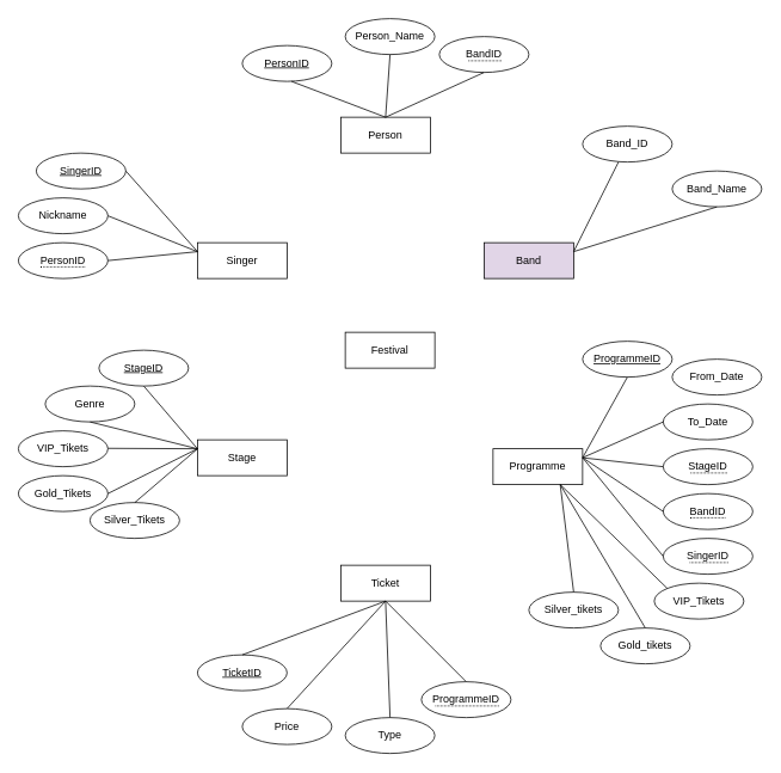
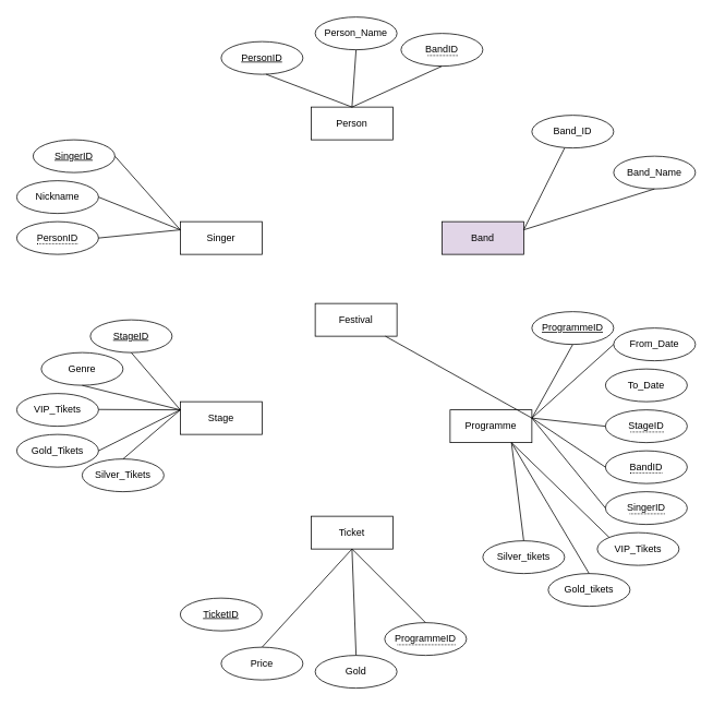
  <mxCell id="0" />
  <mxCell id="1" parent="0" />
  <mxCell id="2" value="Band" style="whiteSpace=wrap;html=1;align=center;fillColor=#e1d5e7;" vertex="1" parent="1"><mxGeometry x="540" y="270" width="100" height="40" as="geometry" /></mxCell>
  <mxCell id="3" value="Singer" style="whiteSpace=wrap;html=1;align=center;" vertex="1" parent="1"><mxGeometry x="220" y="270" width="100" height="40" as="geometry" /></mxCell>
  <mxCell id="4" value="Person" style="whiteSpace=wrap;html=1;align=center;" vertex="1" parent="1"><mxGeometry x="380" y="130" width="100" height="40" as="geometry" /></mxCell>
  <mxCell id="5" value="Festival" style="whiteSpace=wrap;html=1;align=center;" vertex="1" parent="1"><mxGeometry x="385" y="370" width="100" height="40" as="geometry" /></mxCell>
  <mxCell id="6" value="Stage" style="whiteSpace=wrap;html=1;align=center;" vertex="1" parent="1"><mxGeometry x="220" y="490" width="100" height="40" as="geometry" /></mxCell>
  <mxCell id="7" value="Ticket" style="whiteSpace=wrap;html=1;align=center;" vertex="1" parent="1"><mxGeometry x="380" y="630" width="100" height="40" as="geometry" /></mxCell>
  <mxCell id="8" value="PersonID" style="ellipse;whiteSpace=wrap;html=1;align=center;fontStyle=4;" vertex="1" parent="1"><mxGeometry x="270" y="50" width="100" height="40" as="geometry" /></mxCell>
  <mxCell id="9" value="Person_Name" style="ellipse;whiteSpace=wrap;html=1;align=center;" vertex="1" parent="1"><mxGeometry x="385" y="20" width="100" height="40" as="geometry" /></mxCell>
  <mxCell id="10" value="SingerID" style="ellipse;whiteSpace=wrap;html=1;align=center;fontStyle=4;" vertex="1" parent="1"><mxGeometry x="40" y="170" width="100" height="40" as="geometry" /></mxCell>
  <mxCell id="11" value="Band_ID" style="ellipse;whiteSpace=wrap;html=1;align=center;" vertex="1" parent="1"><mxGeometry x="650" y="140" width="100" height="40" as="geometry" /></mxCell>
  <mxCell id="12" value="Genre" style="ellipse;whiteSpace=wrap;html=1;align=center;" vertex="1" parent="1"><mxGeometry x="50" y="430" width="100" height="40" as="geometry" /></mxCell>
  <mxCell id="13" value="StageID" style="ellipse;whiteSpace=wrap;html=1;align=center;fontStyle=4;" vertex="1" parent="1"><mxGeometry x="110" y="390" width="100" height="40" as="geometry" /></mxCell>
  <mxCell id="14" value="TicketID" style="ellipse;whiteSpace=wrap;html=1;align=center;fontStyle=4;" vertex="1" parent="1"><mxGeometry x="220" y="730" width="100" height="40" as="geometry" /></mxCell>
  <mxCell id="15" value="Price" style="ellipse;whiteSpace=wrap;html=1;align=center;" vertex="1" parent="1"><mxGeometry x="270" y="790" width="100" height="40" as="geometry" /></mxCell>
  <mxCell id="16" value="" style="endArrow=none;html=1;rounded=0;exitX=1;exitY=0.25;exitDx=0;exitDy=0;" edge="1" parent="1" source="2"><mxGeometry relative="1" as="geometry"><mxPoint x="530" y="180" as="sourcePoint" /><mxPoint x="690" y="180" as="targetPoint" /></mxGeometry></mxCell>
  <mxCell id="17" value="" style="endArrow=none;html=1;rounded=0;exitX=1;exitY=0.5;exitDx=0;exitDy=0;entryX=0;entryY=0.25;entryDx=0;entryDy=0;" edge="1" parent="1" source="10" target="3"><mxGeometry relative="1" as="geometry"><mxPoint x="160" y="180" as="sourcePoint" /><mxPoint x="180" y="260" as="targetPoint" /><Array as="points" /></mxGeometry></mxCell>
  <mxCell id="18" value="" style="endArrow=none;html=1;rounded=0;exitX=0.5;exitY=0;exitDx=0;exitDy=0;entryX=0.5;entryY=1;entryDx=0;entryDy=0;" edge="1" parent="1" source="4" target="9"><mxGeometry relative="1" as="geometry"><mxPoint x="355" y="90" as="sourcePoint" /><mxPoint x="515" y="90" as="targetPoint" /></mxGeometry></mxCell>
  <mxCell id="19" value="" style="endArrow=none;html=1;rounded=0;entryX=0.5;entryY=0;entryDx=0;entryDy=0;" edge="1" parent="1" target="4"><mxGeometry relative="1" as="geometry"><mxPoint x="325" y="90" as="sourcePoint" /><mxPoint x="485" y="90" as="targetPoint" /></mxGeometry></mxCell>
  <mxCell id="20" value="" style="endArrow=none;html=1;rounded=0;exitX=0.5;exitY=1;exitDx=0;exitDy=0;entryX=0;entryY=0.25;entryDx=0;entryDy=0;" edge="1" parent="1" source="12" target="6"><mxGeometry relative="1" as="geometry"><mxPoint x="260" y="509.5" as="sourcePoint" /><mxPoint x="320" y="530" as="targetPoint" /></mxGeometry></mxCell>
  <mxCell id="21" value="" style="endArrow=none;html=1;rounded=0;entryX=0;entryY=0.25;entryDx=0;entryDy=0;exitX=0.5;exitY=1;exitDx=0;exitDy=0;" edge="1" parent="1" source="13" target="6"><mxGeometry relative="1" as="geometry"><mxPoint x="260" y="439.5" as="sourcePoint" /><mxPoint x="320" y="400" as="targetPoint" /></mxGeometry></mxCell>
- <mxCell id="22" value="" style="endArrow=none;html=1;rounded=0;entryX=0.5;entryY=1;entryDx=0;entryDy=0;exitX=0.5;exitY=0;exitDx=0;exitDy=0;" edge="1" parent="1" source="14" target="7"><mxGeometry relative="1" as="geometry"><mxPoint x="330" y="750" as="sourcePoint" /><mxPoint x="490" y="750" as="targetPoint" /></mxGeometry></mxCell>
  <mxCell id="23" value="" style="endArrow=none;html=1;rounded=0;entryX=0.5;entryY=1;entryDx=0;entryDy=0;exitX=0.5;exitY=0;exitDx=0;exitDy=0;" edge="1" parent="1" source="15" target="7"><mxGeometry relative="1" as="geometry"><mxPoint x="435" y="810" as="sourcePoint" /><mxPoint x="595" y="810" as="targetPoint" /></mxGeometry></mxCell>
  <mxCell id="24" value="Nickname" style="ellipse;whiteSpace=wrap;html=1;align=center;" vertex="1" parent="1"><mxGeometry x="20" y="220" width="100" height="40" as="geometry" /></mxCell>
  <mxCell id="25" value="" style="endArrow=none;html=1;rounded=0;exitX=1;exitY=0.5;exitDx=0;exitDy=0;entryX=0;entryY=0.25;entryDx=0;entryDy=0;" edge="1" parent="1" source="24" target="3"><mxGeometry relative="1" as="geometry"><mxPoint x="20" y="269.5" as="sourcePoint" /><mxPoint x="180" y="269.5" as="targetPoint" /></mxGeometry></mxCell>
  <mxCell id="26" value="&lt;span style=&quot;border-bottom: 1px dotted&quot;&gt;PersonID&lt;/span&gt;" style="ellipse;whiteSpace=wrap;html=1;align=center;" vertex="1" parent="1"><mxGeometry x="20" y="270" width="100" height="40" as="geometry" /></mxCell>
  <mxCell id="27" value="" style="endArrow=none;html=1;rounded=0;exitX=1;exitY=0.5;exitDx=0;exitDy=0;entryX=0;entryY=0.25;entryDx=0;entryDy=0;" edge="1" parent="1" source="26" target="3"><mxGeometry relative="1" as="geometry"><mxPoint x="130" y="300" as="sourcePoint" /><mxPoint x="180" y="260" as="targetPoint" /></mxGeometry></mxCell>
  <mxCell id="28" value="Band_Name" style="ellipse;whiteSpace=wrap;html=1;align=center;" vertex="1" parent="1"><mxGeometry x="750" y="190" width="100" height="40" as="geometry" /></mxCell>
  <mxCell id="29" value="" style="endArrow=none;html=1;rounded=0;entryX=0.5;entryY=1;entryDx=0;entryDy=0;exitX=1;exitY=0.25;exitDx=0;exitDy=0;" edge="1" parent="1" source="2" target="28"><mxGeometry relative="1" as="geometry"><mxPoint x="670" y="260" as="sourcePoint" /><mxPoint x="830" y="260" as="targetPoint" /></mxGeometry></mxCell>
  <mxCell id="30" value="&lt;span style=&quot;border-bottom: 1px dotted&quot;&gt;BandID&lt;/span&gt;" style="ellipse;whiteSpace=wrap;html=1;align=center;" vertex="1" parent="1"><mxGeometry x="490" y="40" width="100" height="40" as="geometry" /></mxCell>
  <mxCell id="31" value="" style="endArrow=none;html=1;rounded=0;entryX=0.5;entryY=1;entryDx=0;entryDy=0;" edge="1" parent="1" target="30"><mxGeometry relative="1" as="geometry"><mxPoint x="430" y="130" as="sourcePoint" /><mxPoint x="620" y="100" as="targetPoint" /></mxGeometry></mxCell>
  <mxCell id="32" value="VIP_Tikets" style="ellipse;whiteSpace=wrap;html=1;align=center;" vertex="1" parent="1"><mxGeometry x="20" y="480" width="100" height="40" as="geometry" /></mxCell>
  <mxCell id="33" value="Gold_Tikets" style="ellipse;whiteSpace=wrap;html=1;align=center;" vertex="1" parent="1"><mxGeometry x="20" y="530" width="100" height="40" as="geometry" /></mxCell>
  <mxCell id="34" value="Silver_Tikets" style="ellipse;whiteSpace=wrap;html=1;align=center;" vertex="1" parent="1"><mxGeometry x="100" y="560" width="100" height="40" as="geometry" /></mxCell>
  <mxCell id="35" value="" style="endArrow=none;html=1;rounded=0;entryX=0;entryY=0.25;entryDx=0;entryDy=0;" edge="1" parent="1" target="6"><mxGeometry relative="1" as="geometry"><mxPoint x="120" y="499.5" as="sourcePoint" /><mxPoint x="280" y="499.5" as="targetPoint" /></mxGeometry></mxCell>
  <mxCell id="36" value="" style="endArrow=none;html=1;rounded=0;entryX=0;entryY=0.25;entryDx=0;entryDy=0;exitX=1;exitY=0.5;exitDx=0;exitDy=0;" edge="1" parent="1" source="33" target="6"><mxGeometry relative="1" as="geometry"><mxPoint x="140" y="539.5" as="sourcePoint" /><mxPoint x="300" y="539.5" as="targetPoint" /></mxGeometry></mxCell>
  <mxCell id="37" value="" style="endArrow=none;html=1;rounded=0;entryX=0;entryY=0.25;entryDx=0;entryDy=0;exitX=0.5;exitY=0;exitDx=0;exitDy=0;" edge="1" parent="1" source="34" target="6"><mxGeometry relative="1" as="geometry"><mxPoint x="210" y="569.5" as="sourcePoint" /><mxPoint x="370" y="569.5" as="targetPoint" /></mxGeometry></mxCell>
  <mxCell id="38" value="From_Date" style="ellipse;whiteSpace=wrap;html=1;align=center;" vertex="1" parent="1"><mxGeometry x="750" y="400" width="100" height="40" as="geometry" /></mxCell>
  <mxCell id="39" value="Programme" style="whiteSpace=wrap;html=1;align=center;" vertex="1" parent="1"><mxGeometry x="550" y="500" width="100" height="40" as="geometry" /></mxCell>
  <mxCell id="40" value="ProgrammeID" style="ellipse;whiteSpace=wrap;html=1;align=center;fontStyle=4;" vertex="1" parent="1"><mxGeometry x="650" y="380" width="100" height="40" as="geometry" /></mxCell>
  <mxCell id="41" value="To_Date" style="ellipse;whiteSpace=wrap;html=1;align=center;" vertex="1" parent="1"><mxGeometry x="740" y="450" width="100" height="40" as="geometry" /></mxCell>
  <mxCell id="42" value="&lt;span style=&quot;border-bottom: 1px dotted&quot;&gt;BandID&lt;/span&gt;" style="ellipse;whiteSpace=wrap;html=1;align=center;" vertex="1" parent="1"><mxGeometry x="740" y="550" width="100" height="40" as="geometry" /></mxCell>
  <mxCell id="43" value="&lt;span style=&quot;border-bottom: 1px dotted&quot;&gt;SingerID&lt;/span&gt;" style="ellipse;whiteSpace=wrap;html=1;align=center;" vertex="1" parent="1"><mxGeometry x="740" y="600" width="100" height="40" as="geometry" /></mxCell>
  <mxCell id="44" value="" style="endArrow=none;html=1;rounded=0;exitX=1;exitY=0.25;exitDx=0;exitDy=0;entryX=0.5;entryY=1;entryDx=0;entryDy=0;" edge="1" parent="1" source="39" target="40"><mxGeometry relative="1" as="geometry"><mxPoint x="510" y="429" as="sourcePoint" /><mxPoint x="670" y="429" as="targetPoint" /></mxGeometry></mxCell>
- <mxCell id="46" value="" style="endArrow=none;html=1;rounded=0;entryX=0;entryY=0.5;entryDx=0;entryDy=0;exitX=1;exitY=0.25;exitDx=0;exitDy=0;" edge="1" parent="1" source="39" target="41"><mxGeometry relative="1" as="geometry"><mxPoint x="580" y="470" as="sourcePoint" /><mxPoint x="740" y="470" as="targetPoint" /></mxGeometry></mxCell>
+ <mxCell id="45" value="" style="endArrow=none;html=1;rounded=0;entryX=0;entryY=0.5;entryDx=0;entryDy=0;exitX=1;exitY=0.25;exitDx=0;exitDy=0;" edge="1" parent="1" source="39" target="38"><mxGeometry relative="1" as="geometry"><mxPoint x="580" y="470" as="sourcePoint" /><mxPoint x="740" y="470" as="targetPoint" /></mxGeometry></mxCell>
+ <mxCell id="46" value="" style="endArrow=none;html=1;rounded=0;exitX=1;exitY=0.25;exitDx=0;exitDy=0;" edge="1" parent="1" source="39" target="5"><mxGeometry relative="1" as="geometry"><mxPoint x="580" y="470" as="sourcePoint" /><mxPoint x="740" y="470" as="targetPoint" /></mxGeometry></mxCell>
  <mxCell id="47" value="" style="endArrow=none;html=1;rounded=0;exitX=1;exitY=0.25;exitDx=0;exitDy=0;entryX=0;entryY=0.5;entryDx=0;entryDy=0;" edge="1" parent="1" source="39" target="42"><mxGeometry relative="1" as="geometry"><mxPoint x="560" y="539.5" as="sourcePoint" /><mxPoint x="720" y="539.5" as="targetPoint" /></mxGeometry></mxCell>
  <mxCell id="48" value="" style="endArrow=none;html=1;rounded=0;exitX=1;exitY=0.25;exitDx=0;exitDy=0;entryX=0;entryY=0.5;entryDx=0;entryDy=0;" edge="1" parent="1" source="39" target="43"><mxGeometry relative="1" as="geometry"><mxPoint x="470" y="569.5" as="sourcePoint" /><mxPoint x="630" y="569.5" as="targetPoint" /></mxGeometry></mxCell>
  <mxCell id="49" value="&lt;span style=&quot;border-bottom: 1px dotted&quot;&gt;StageID&lt;/span&gt;" style="ellipse;whiteSpace=wrap;html=1;align=center;" vertex="1" parent="1"><mxGeometry x="740" y="500" width="100" height="40" as="geometry" /></mxCell>
  <mxCell id="50" value="" style="endArrow=none;html=1;rounded=0;entryX=0;entryY=0.5;entryDx=0;entryDy=0;exitX=1;exitY=0.25;exitDx=0;exitDy=0;" edge="1" parent="1" source="39" target="49"><mxGeometry relative="1" as="geometry"><mxPoint x="630" y="499.5" as="sourcePoint" /><mxPoint x="790" y="499.5" as="targetPoint" /></mxGeometry></mxCell>
  <mxCell id="51" value="VIP_Tikets" style="ellipse;whiteSpace=wrap;html=1;align=center;" vertex="1" parent="1"><mxGeometry x="730" y="650" width="100" height="40" as="geometry" /></mxCell>
  <mxCell id="52" value="Gold_tikets" style="ellipse;whiteSpace=wrap;html=1;align=center;" vertex="1" parent="1"><mxGeometry x="670" y="700" width="100" height="40" as="geometry" /></mxCell>
  <mxCell id="53" value="Silver_tikets" style="ellipse;whiteSpace=wrap;html=1;align=center;" vertex="1" parent="1"><mxGeometry x="590" y="660" width="100" height="40" as="geometry" /></mxCell>
  <mxCell id="54" value="" style="endArrow=none;html=1;rounded=0;entryX=0.5;entryY=0;entryDx=0;entryDy=0;exitX=0.75;exitY=1;exitDx=0;exitDy=0;" edge="1" parent="1" source="39" target="53"><mxGeometry relative="1" as="geometry"><mxPoint x="510" y="579.5" as="sourcePoint" /><mxPoint x="670" y="579.5" as="targetPoint" /></mxGeometry></mxCell>
  <mxCell id="55" value="" style="endArrow=none;html=1;rounded=0;entryX=0.5;entryY=0;entryDx=0;entryDy=0;exitX=0.75;exitY=1;exitDx=0;exitDy=0;" edge="1" parent="1" source="39" target="52"><mxGeometry relative="1" as="geometry"><mxPoint x="440" y="599" as="sourcePoint" /><mxPoint x="600" y="599" as="targetPoint" /><Array as="points" /></mxGeometry></mxCell>
  <mxCell id="56" value="" style="endArrow=none;html=1;rounded=0;entryX=0;entryY=0;entryDx=0;entryDy=0;exitX=0.75;exitY=1;exitDx=0;exitDy=0;" edge="1" parent="1" source="39" target="51"><mxGeometry relative="1" as="geometry"><mxPoint x="530" y="579.5" as="sourcePoint" /><mxPoint x="690" y="579.5" as="targetPoint" /></mxGeometry></mxCell>
- <mxCell id="57" value="Type" style="ellipse;whiteSpace=wrap;html=1;align=center;" vertex="1" parent="1"><mxGeometry x="385" y="800" width="100" height="40" as="geometry" /></mxCell>
+ <mxCell id="57" value="Gold" style="ellipse;whiteSpace=wrap;html=1;align=center;" vertex="1" parent="1"><mxGeometry x="385" y="800" width="100" height="40" as="geometry" /></mxCell>
  <mxCell id="58" value="&lt;span style=&quot;border-bottom: 1px dotted&quot;&gt;ProgrammeID&lt;/span&gt;" style="ellipse;whiteSpace=wrap;html=1;align=center;" vertex="1" parent="1"><mxGeometry x="470" y="760" width="100" height="40" as="geometry" /></mxCell>
  <mxCell id="59" value="" style="endArrow=none;html=1;rounded=0;entryX=0.5;entryY=0;entryDx=0;entryDy=0;exitX=0.5;exitY=1;exitDx=0;exitDy=0;" edge="1" parent="1" source="7" target="57"><mxGeometry relative="1" as="geometry"><mxPoint x="330" y="590" as="sourcePoint" /><mxPoint x="490" y="590" as="targetPoint" /><Array as="points" /></mxGeometry></mxCell>
  <mxCell id="60" value="" style="endArrow=none;html=1;rounded=0;entryX=0.5;entryY=0;entryDx=0;entryDy=0;exitX=0.5;exitY=1;exitDx=0;exitDy=0;" edge="1" parent="1" source="7" target="58"><mxGeometry relative="1" as="geometry"><mxPoint x="420" y="720" as="sourcePoint" /><mxPoint x="490" y="590" as="targetPoint" /></mxGeometry></mxCell>
